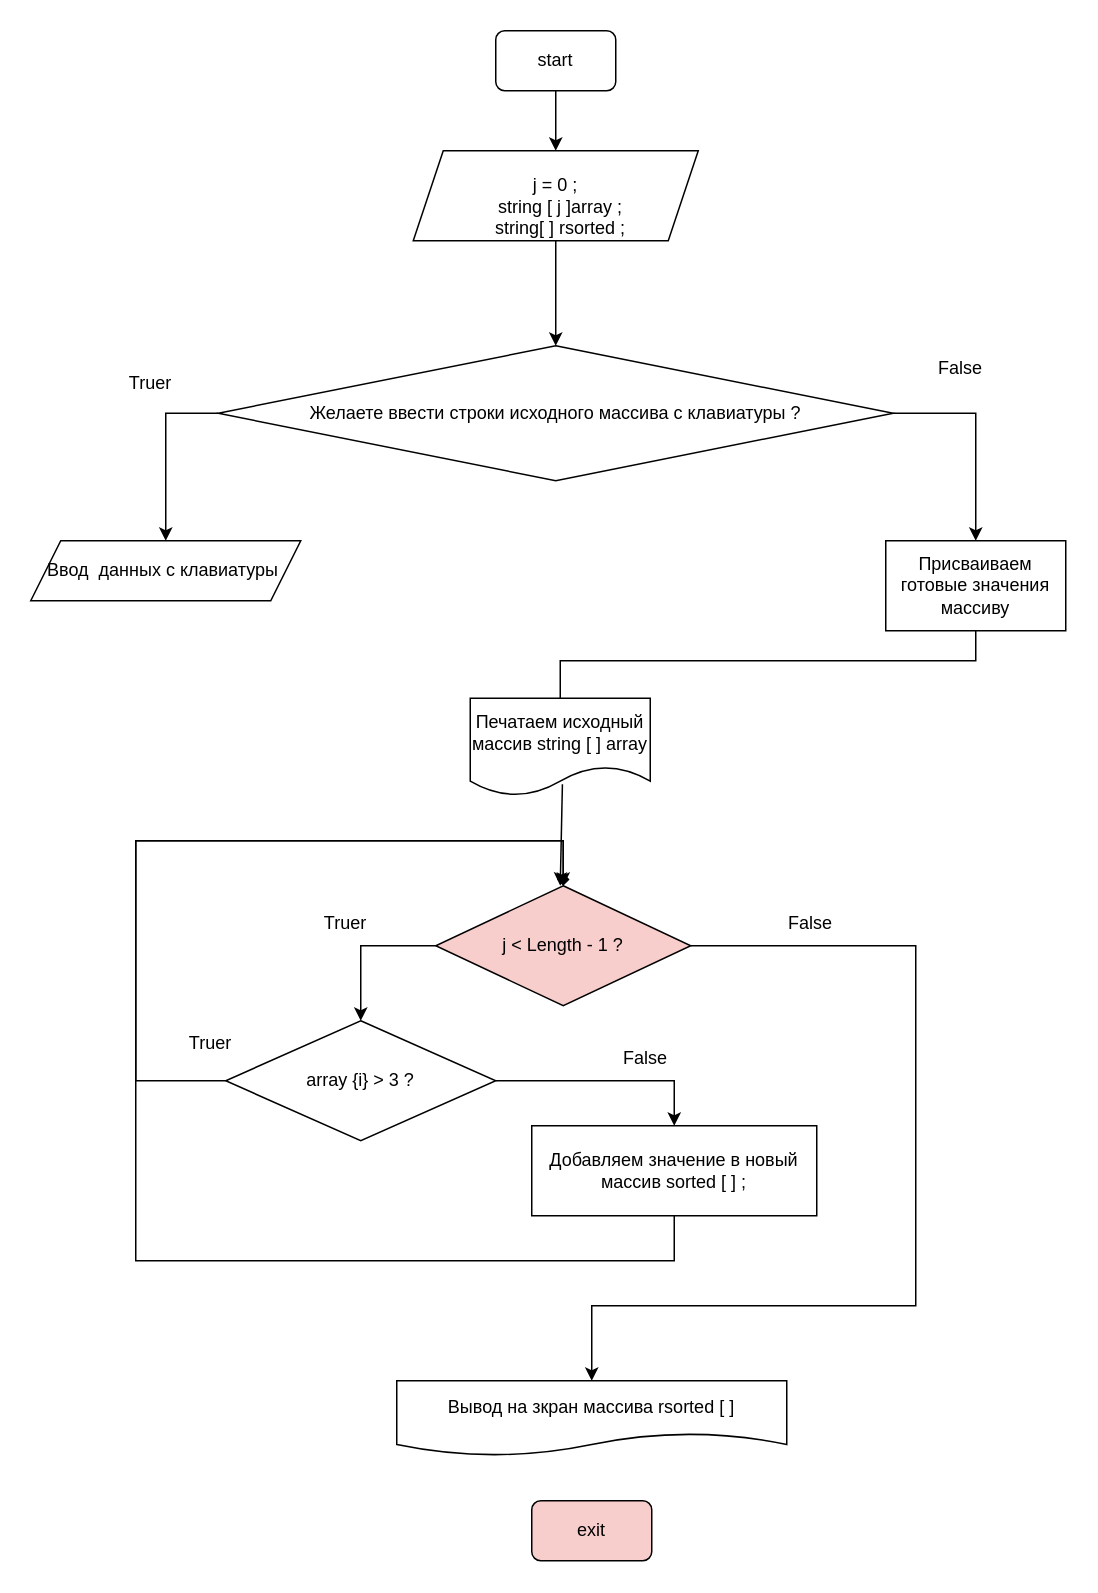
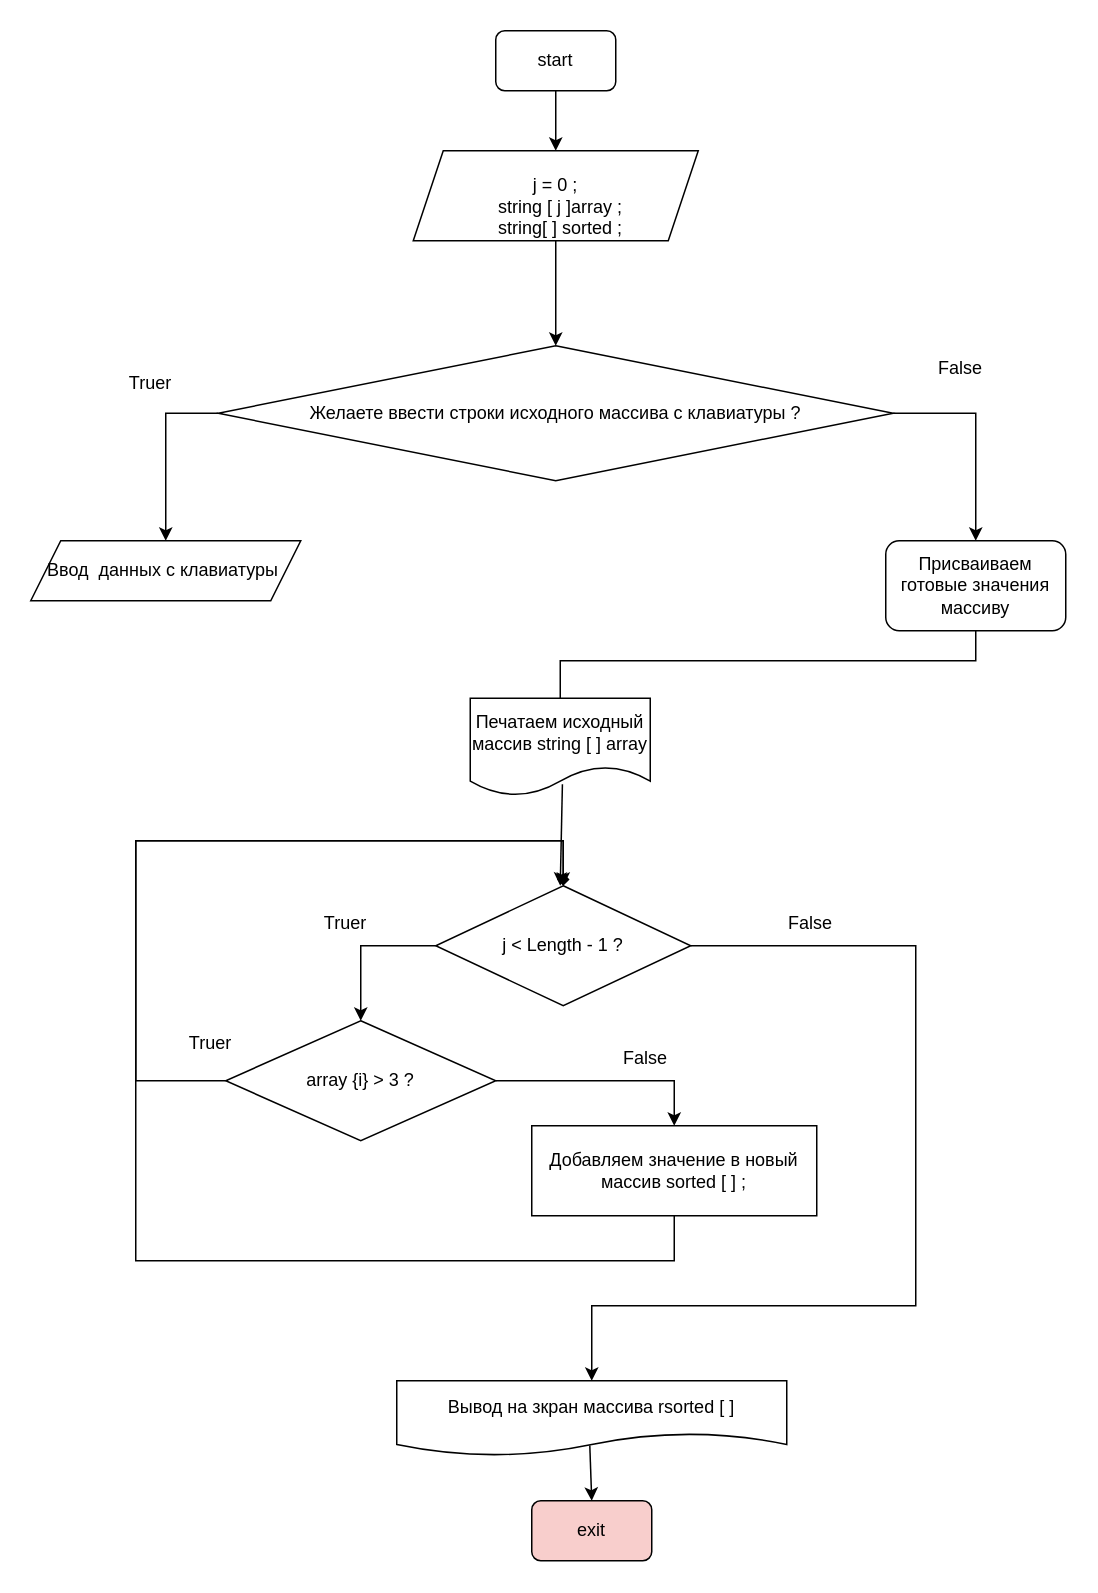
  <mxCell id="0" />
  <mxCell id="1" parent="0" />
  <mxCell id="2" value="start" style="rounded=1;whiteSpace=wrap;html=1;" parent="1" vertex="1"><mxGeometry x="330" y="20" width="80" height="40" as="geometry" /></mxCell>
- <mxCell id="3" value="&lt;font style=&quot;&quot;&gt;&lt;br&gt;&lt;font style=&quot;font-size: 12px;&quot;&gt;j = 0 ;&lt;br&gt;&amp;nbsp; string [ j ]array ;&lt;br&gt;&amp;nbsp; string[ ] rsorted ;&lt;/font&gt;&lt;/font&gt;" style="shape=parallelogram;perimeter=parallelogramPerimeter;whiteSpace=wrap;html=1;fixedSize=1;" parent="1" vertex="1"><mxGeometry x="275" y="100" width="190" height="60" as="geometry" /></mxCell>
+ <mxCell id="3" value="&lt;font style=&quot;&quot;&gt;&lt;br&gt;&lt;font style=&quot;font-size: 12px;&quot;&gt;j = 0 ;&lt;br&gt;&amp;nbsp; string [ j ]array ;&lt;br&gt;&amp;nbsp; string[ ] sorted ;&lt;/font&gt;&lt;/font&gt;" style="shape=parallelogram;perimeter=parallelogramPerimeter;whiteSpace=wrap;html=1;fixedSize=1;" parent="1" vertex="1"><mxGeometry x="275" y="100" width="190" height="60" as="geometry" /></mxCell>
  <mxCell id="4" value="Желаете ввести строки исходного массива с клавиатуры ?" style="rhombus;whiteSpace=wrap;html=1;" parent="1" vertex="1"><mxGeometry x="145" y="230" width="450" height="90" as="geometry" /></mxCell>
  <mxCell id="5" style="edgeStyle=orthogonalEdgeStyle;rounded=0;orthogonalLoop=1;jettySize=auto;html=1;exitX=0.5;exitY=1;exitDx=0;exitDy=0;" parent="1" edge="1"><mxGeometry relative="1" as="geometry"><mxPoint x="372.5" y="795" as="sourcePoint" /><mxPoint x="372.5" y="795" as="targetPoint" /></mxGeometry></mxCell>
  <mxCell id="6" value="Вывод на зкран массива rsorted [ ]" style="shape=document;whiteSpace=wrap;html=1;boundedLbl=1;" parent="1" vertex="1"><mxGeometry x="264" y="920" width="260" height="50" as="geometry" /></mxCell>
  <mxCell id="7" value="exit" style="rounded=1;whiteSpace=wrap;html=1;fillColor=#f8cecc;" parent="1" vertex="1"><mxGeometry x="354" y="1000" width="80" height="40" as="geometry" /></mxCell>
+ <mxCell id="8" value="" style="endArrow=classic;html=1;rounded=0;exitX=0.495;exitY=0.863;exitDx=0;exitDy=0;exitPerimeter=0;entryX=0.5;entryY=0;entryDx=0;entryDy=0;" parent="1" source="6" target="7" edge="1"><mxGeometry width="50" height="50" relative="1" as="geometry"><mxPoint x="510" y="850" as="sourcePoint" /><mxPoint x="560" y="800" as="targetPoint" /></mxGeometry></mxCell>
  <mxCell id="9" value="" style="endArrow=classic;html=1;rounded=0;entryX=0.5;entryY=0;entryDx=0;entryDy=0;exitX=0.5;exitY=1;exitDx=0;exitDy=0;" parent="1" source="2" target="3" edge="1"><mxGeometry width="50" height="50" relative="1" as="geometry"><mxPoint x="370.4" y="134.4" as="sourcePoint" /><mxPoint x="410" y="200" as="targetPoint" /></mxGeometry></mxCell>
  <mxCell id="10" value="" style="endArrow=classic;html=1;rounded=0;exitX=0.5;exitY=1;exitDx=0;exitDy=0;entryX=0.5;entryY=0;entryDx=0;entryDy=0;" edge="1" parent="1" source="3" target="4"><mxGeometry width="50" height="50" relative="1" as="geometry"><mxPoint x="350" y="350" as="sourcePoint" /><mxPoint x="400" y="300" as="targetPoint" /></mxGeometry></mxCell>
- <mxCell id="11" value="&lt;font style=&quot;font-size: 12px;&quot;&gt;Присваиваем готовые значения массиву&lt;/font&gt;" style="rounded=0;whiteSpace=wrap;html=1;" vertex="1" parent="1"><mxGeometry x="590" y="360" width="120" height="60" as="geometry" /></mxCell>
+ <mxCell id="11" value="&lt;font style=&quot;font-size: 12px;&quot;&gt;Присваиваем готовые значения массиву&lt;/font&gt;" style="whiteSpace=wrap;html=1;rounded=1;" vertex="1" parent="1"><mxGeometry x="590" y="360" width="120" height="60" as="geometry" /></mxCell>
  <mxCell id="12" value="" style="endArrow=classic;html=1;rounded=0;exitX=0;exitY=0.5;exitDx=0;exitDy=0;entryX=0.5;entryY=0;entryDx=0;entryDy=0;" edge="1" parent="1" source="4"><mxGeometry width="50" height="50" relative="1" as="geometry"><mxPoint x="50" y="170" as="sourcePoint" /><mxPoint x="110" y="360" as="targetPoint" /><Array as="points"><mxPoint x="110" y="275" /></Array></mxGeometry></mxCell>
  <mxCell id="13" value="" style="endArrow=classic;html=1;rounded=0;exitX=1;exitY=0.5;exitDx=0;exitDy=0;entryX=0.5;entryY=0;entryDx=0;entryDy=0;" edge="1" parent="1" source="4" target="11"><mxGeometry width="50" height="50" relative="1" as="geometry"><mxPoint x="670" y="220" as="sourcePoint" /><mxPoint x="720" y="170" as="targetPoint" /><Array as="points"><mxPoint x="650" y="275" /></Array></mxGeometry></mxCell>
  <mxCell id="14" value="Ввод&amp;nbsp; данных с клавиатуры&amp;nbsp;" style="shape=parallelogram;perimeter=parallelogramPerimeter;whiteSpace=wrap;html=1;fixedSize=1;" vertex="1" parent="1"><mxGeometry x="20" y="360" width="180" height="40" as="geometry" /></mxCell>
  <mxCell id="15" value="Truer" style="text;html=1;strokeColor=none;fillColor=none;align=center;verticalAlign=middle;whiteSpace=wrap;rounded=0;" vertex="1" parent="1"><mxGeometry x="70" y="240" width="60" height="30" as="geometry" /></mxCell>
  <mxCell id="16" value="False" style="text;html=1;strokeColor=none;fillColor=none;align=center;verticalAlign=middle;whiteSpace=wrap;rounded=0;" vertex="1" parent="1"><mxGeometry x="610" y="230" width="60" height="30" as="geometry" /></mxCell>
  <mxCell id="17" value="Печатаем исходный массив string [ ] array" style="shape=document;whiteSpace=wrap;html=1;boundedLbl=1;" vertex="1" parent="1"><mxGeometry x="313" y="465" width="120" height="65" as="geometry" /></mxCell>
  <mxCell id="18" value="" style="endArrow=none;html=1;rounded=0;exitX=0.5;exitY=1;exitDx=0;exitDy=0;entryX=0.5;entryY=0;entryDx=0;entryDy=0;" edge="1" parent="1" source="11" target="17"><mxGeometry width="50" height="50" relative="1" as="geometry"><mxPoint x="540" y="560" as="sourcePoint" /><mxPoint x="590" y="510" as="targetPoint" /><Array as="points"><mxPoint x="650" y="440" /><mxPoint x="373" y="440" /></Array></mxGeometry></mxCell>
  <mxCell id="19" value="" style="endArrow=classic;html=1;rounded=0;exitX=0.512;exitY=0.883;exitDx=0;exitDy=0;exitPerimeter=0;entryX=0.5;entryY=0;entryDx=0;entryDy=0;" edge="1" parent="1" source="17"><mxGeometry width="50" height="50" relative="1" as="geometry"><mxPoint x="570" y="550" as="sourcePoint" /><mxPoint x="373" y="590" as="targetPoint" /></mxGeometry></mxCell>
  <mxCell id="20" value="Добавляем значение в новый массив sorted [ ] ;" style="rounded=0;whiteSpace=wrap;html=1;" vertex="1" parent="1"><mxGeometry x="354" y="750" width="190" height="60" as="geometry" /></mxCell>
- <mxCell id="21" value="j &amp;lt; Length - 1 ?" style="rhombus;whiteSpace=wrap;html=1;fillColor=#f8cecc;" vertex="1" parent="1"><mxGeometry x="290" y="590" width="170" height="80" as="geometry" /></mxCell>
+ <mxCell id="21" value="j &amp;lt; Length - 1 ?" style="rhombus;whiteSpace=wrap;html=1;" vertex="1" parent="1"><mxGeometry x="290" y="590" width="170" height="80" as="geometry" /></mxCell>
  <mxCell id="22" value="array {i} &amp;gt; 3 ?" style="rhombus;whiteSpace=wrap;html=1;" vertex="1" parent="1"><mxGeometry x="150" y="680" width="180" height="80" as="geometry" /></mxCell>
  <mxCell id="23" value="" style="endArrow=classic;html=1;rounded=0;exitX=0;exitY=0.5;exitDx=0;exitDy=0;entryX=0.5;entryY=0;entryDx=0;entryDy=0;" edge="1" parent="1" source="21" target="22"><mxGeometry width="50" height="50" relative="1" as="geometry"><mxPoint x="130" y="590" as="sourcePoint" /><mxPoint x="180" y="540" as="targetPoint" /><Array as="points"><mxPoint x="240" y="630" /></Array></mxGeometry></mxCell>
  <mxCell id="24" value="Truer" style="text;html=1;strokeColor=none;fillColor=none;align=center;verticalAlign=middle;whiteSpace=wrap;rounded=0;" vertex="1" parent="1"><mxGeometry x="200" y="600" width="60" height="30" as="geometry" /></mxCell>
  <mxCell id="25" value="" style="endArrow=classic;html=1;rounded=0;exitX=1;exitY=0.5;exitDx=0;exitDy=0;entryX=0.5;entryY=0;entryDx=0;entryDy=0;" edge="1" parent="1" source="22" target="20"><mxGeometry width="50" height="50" relative="1" as="geometry"><mxPoint x="510" y="700" as="sourcePoint" /><mxPoint x="560" y="650" as="targetPoint" /><Array as="points"><mxPoint x="449" y="720" /></Array></mxGeometry></mxCell>
  <mxCell id="26" value="False" style="text;html=1;strokeColor=none;fillColor=none;align=center;verticalAlign=middle;whiteSpace=wrap;rounded=0;" vertex="1" parent="1"><mxGeometry x="400" y="690" width="60" height="30" as="geometry" /></mxCell>
  <mxCell id="27" value="" style="endArrow=diamond;html=1;rounded=0;exitX=0.5;exitY=1;exitDx=0;exitDy=0;entryX=0.5;entryY=0;entryDx=0;entryDy=0;" edge="1" parent="1" source="20" target="21"><mxGeometry width="50" height="50" relative="1" as="geometry"><mxPoint x="600" y="850" as="sourcePoint" /><mxPoint x="650" y="800" as="targetPoint" /><Array as="points"><mxPoint x="449" y="840" /><mxPoint x="90" y="840" /><mxPoint x="90" y="560" /><mxPoint x="375" y="560" /></Array></mxGeometry></mxCell>
  <mxCell id="28" value="" style="endArrow=classic;html=1;rounded=0;exitX=0;exitY=0.5;exitDx=0;exitDy=0;entryX=0.5;entryY=0;entryDx=0;entryDy=0;" edge="1" parent="1" source="22" target="21"><mxGeometry width="50" height="50" relative="1" as="geometry"><mxPoint x="160" y="600" as="sourcePoint" /><mxPoint x="210" y="550" as="targetPoint" /><Array as="points"><mxPoint x="90" y="720" /><mxPoint x="90" y="560" /><mxPoint x="375" y="560" /></Array></mxGeometry></mxCell>
  <mxCell id="29" value="" style="endArrow=classic;html=1;rounded=0;exitX=1;exitY=0.5;exitDx=0;exitDy=0;entryX=0.5;entryY=0;entryDx=0;entryDy=0;" edge="1" parent="1" source="21" target="6"><mxGeometry width="50" height="50" relative="1" as="geometry"><mxPoint x="600" y="610" as="sourcePoint" /><mxPoint x="650" y="560" as="targetPoint" /><Array as="points"><mxPoint x="610" y="630" /><mxPoint x="610" y="870" /><mxPoint x="394" y="870" /></Array></mxGeometry></mxCell>
  <mxCell id="30" value="Truer" style="text;html=1;strokeColor=none;fillColor=none;align=center;verticalAlign=middle;whiteSpace=wrap;rounded=0;" vertex="1" parent="1"><mxGeometry x="110" y="680" width="60" height="30" as="geometry" /></mxCell>
  <mxCell id="31" value="False" style="text;html=1;strokeColor=none;fillColor=none;align=center;verticalAlign=middle;whiteSpace=wrap;rounded=0;" vertex="1" parent="1"><mxGeometry x="510" y="600" width="60" height="30" as="geometry" /></mxCell>
